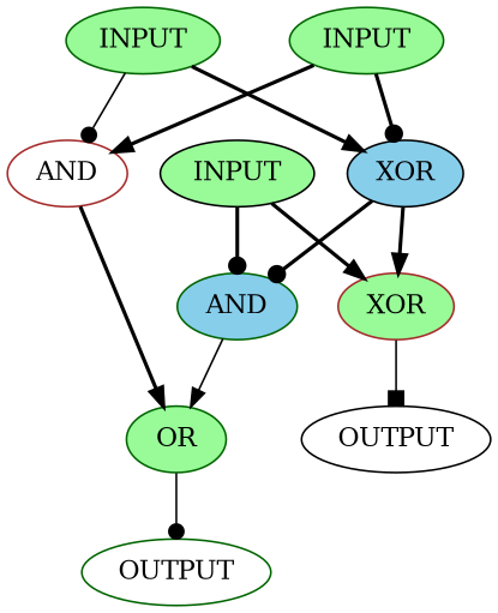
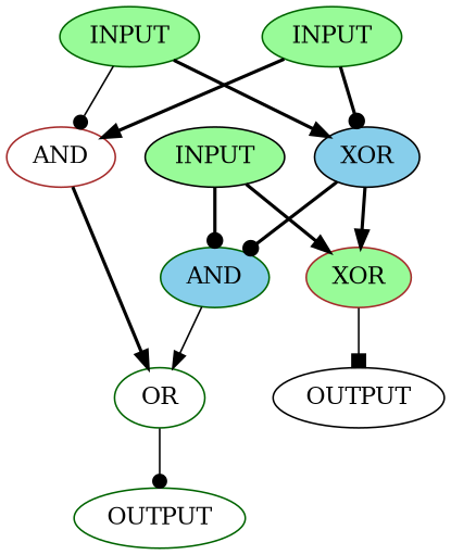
  digraph {
    node [style=filled fillcolor=palegreen color=darkgreen]
    edge [style=bold arrowhead=normal]
    n1 [label=INPUT]
    n2 [label=XOR fillcolor=skyblue color=black]
    n3 [label=AND fillcolor=white color=brown]
    n4 [label=INPUT]
    n5 [label=INPUT color=black]
    n6 [label=XOR color=brown]
    n7 [label=AND fillcolor=skyblue]
    n8 [label=OUTPUT fillcolor=white color=black]
    n9 [label=OUTPUT fillcolor=white]
-   n10 [label=OR]
+   n10 [label=OR fillcolor=white]
    n1 -> n2
    n1 -> n3 [style=solid arrowhead=dot]
    n2 -> n6
    n2 -> n7 [arrowhead=dot]
    n3 -> n10
    n4 -> n2 [arrowhead=dot]
    n4 -> n3
    n5 -> n6
    n5 -> n7 [arrowhead=dot]
    n6 -> n8 [style=solid arrowhead=box]
    n7 -> n10 [style=solid]
    n10 -> n9 [style=solid arrowhead=dot]
  }
